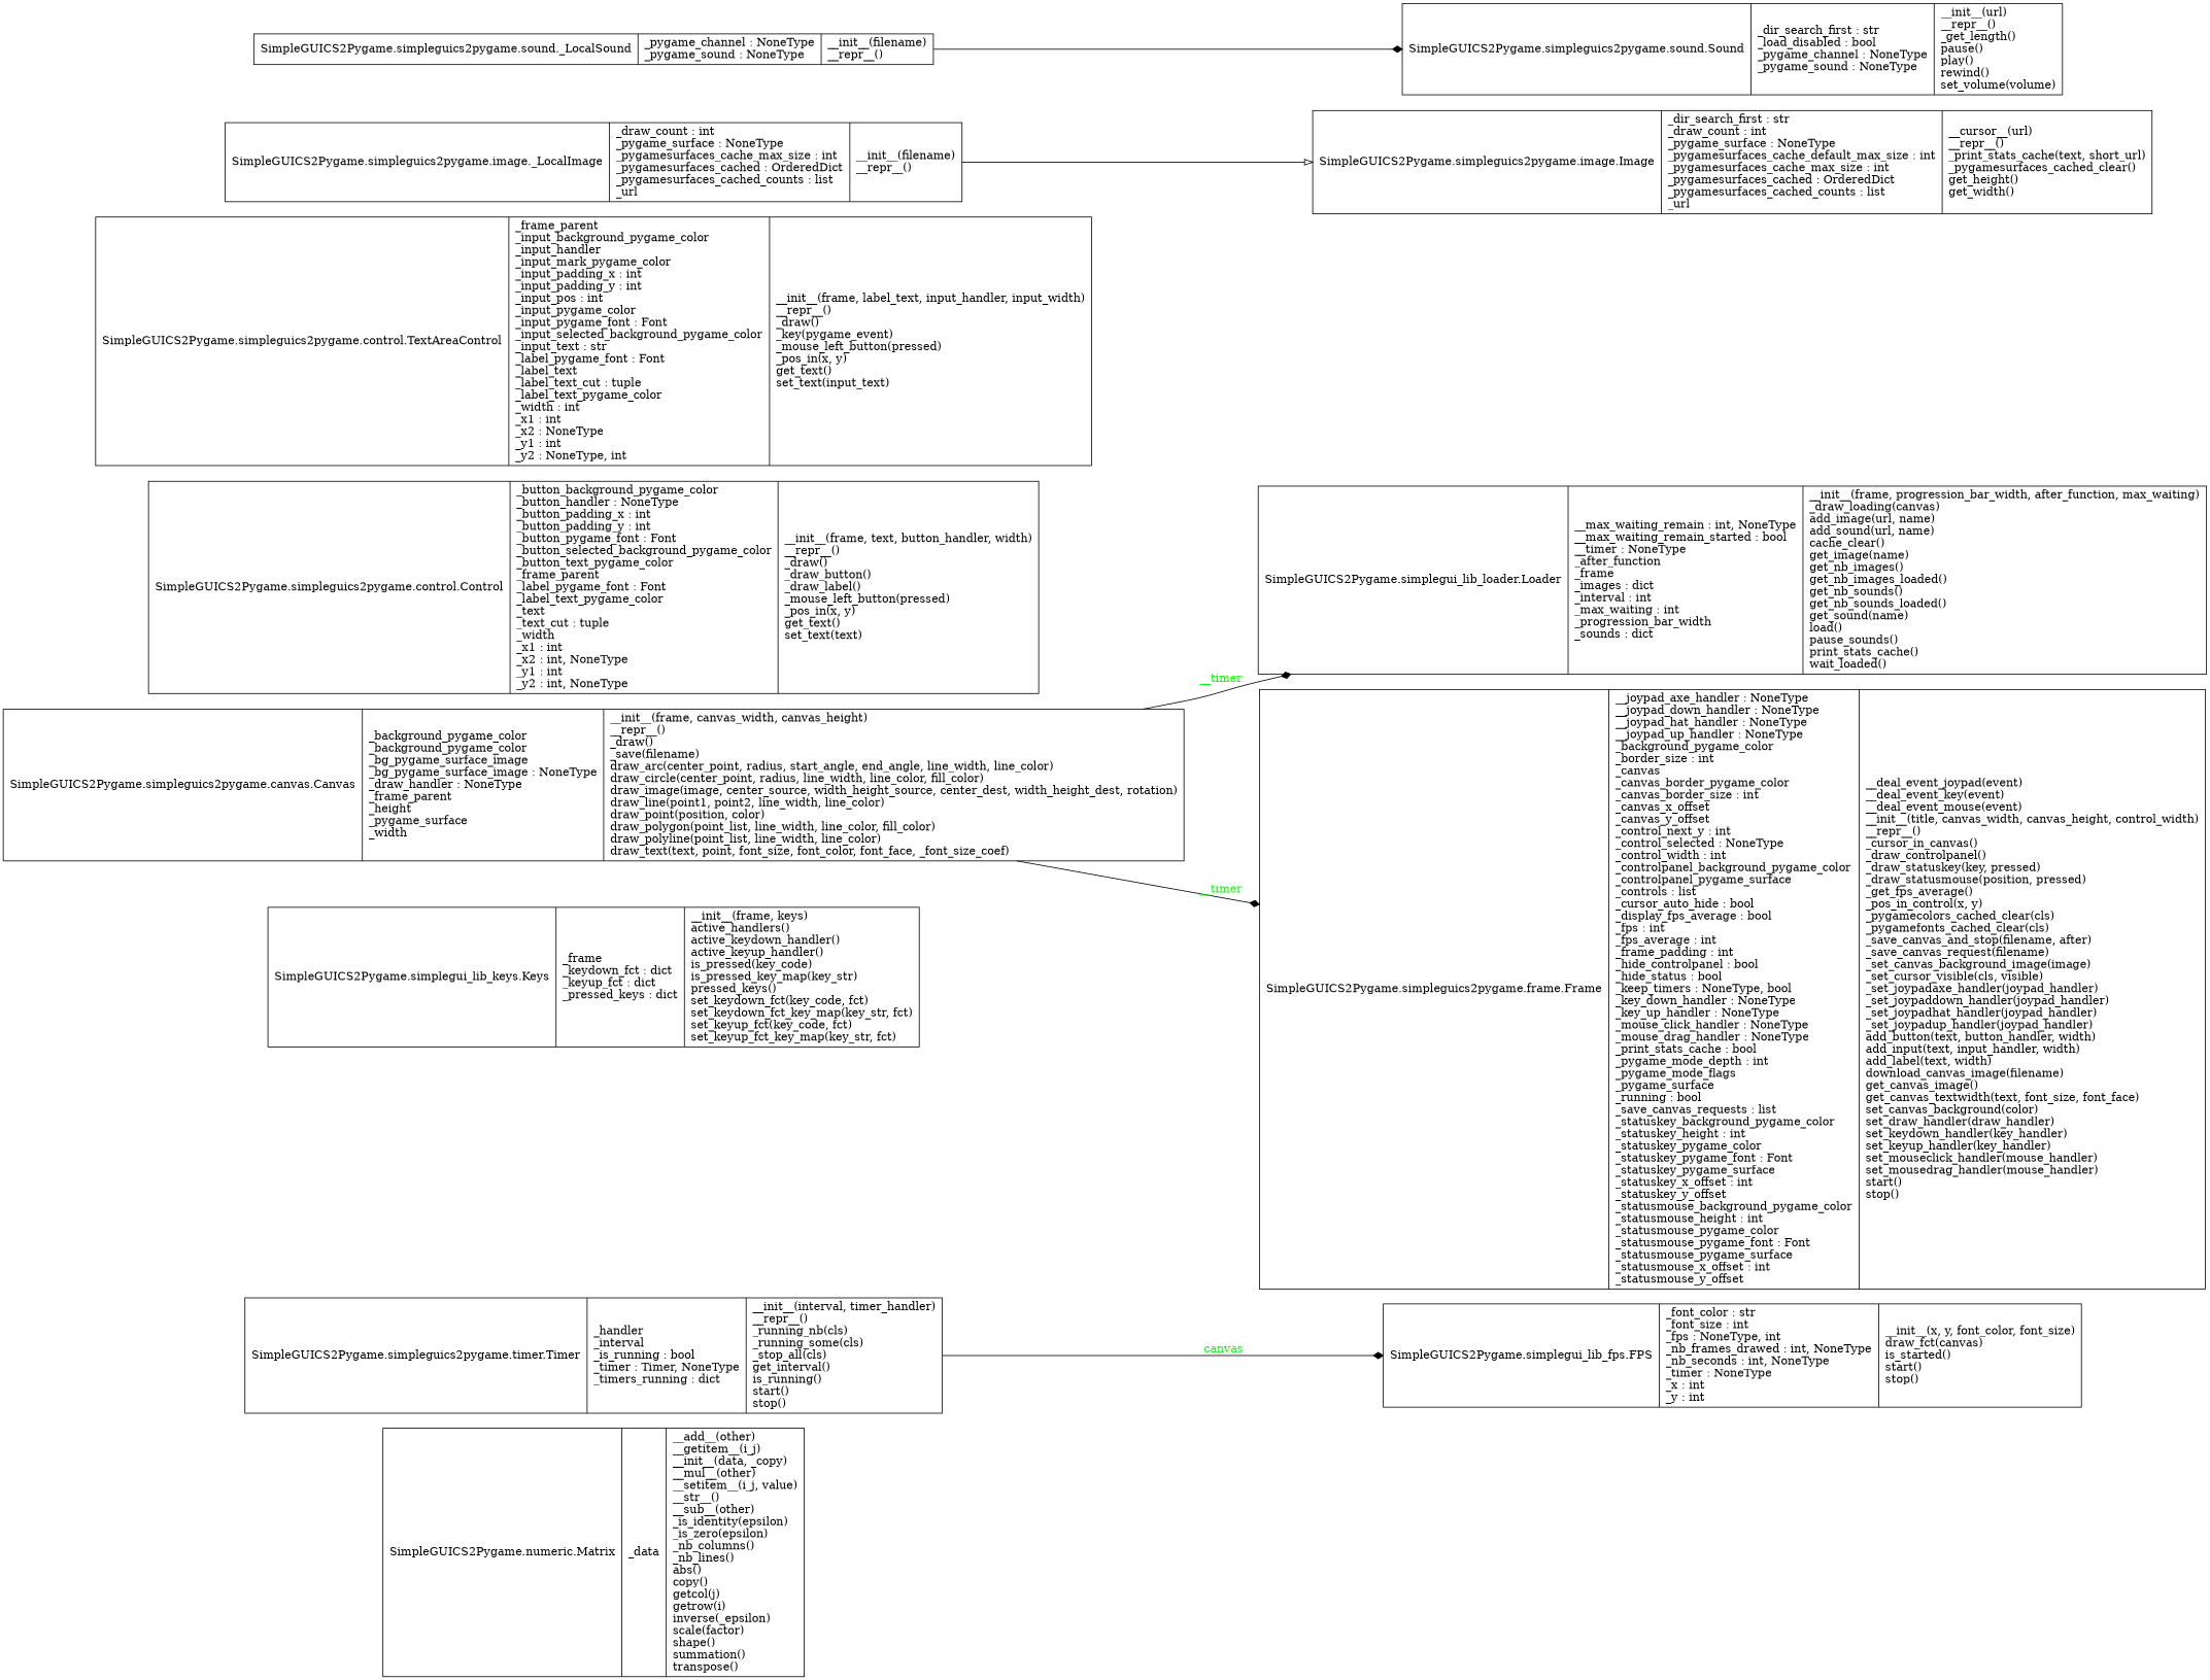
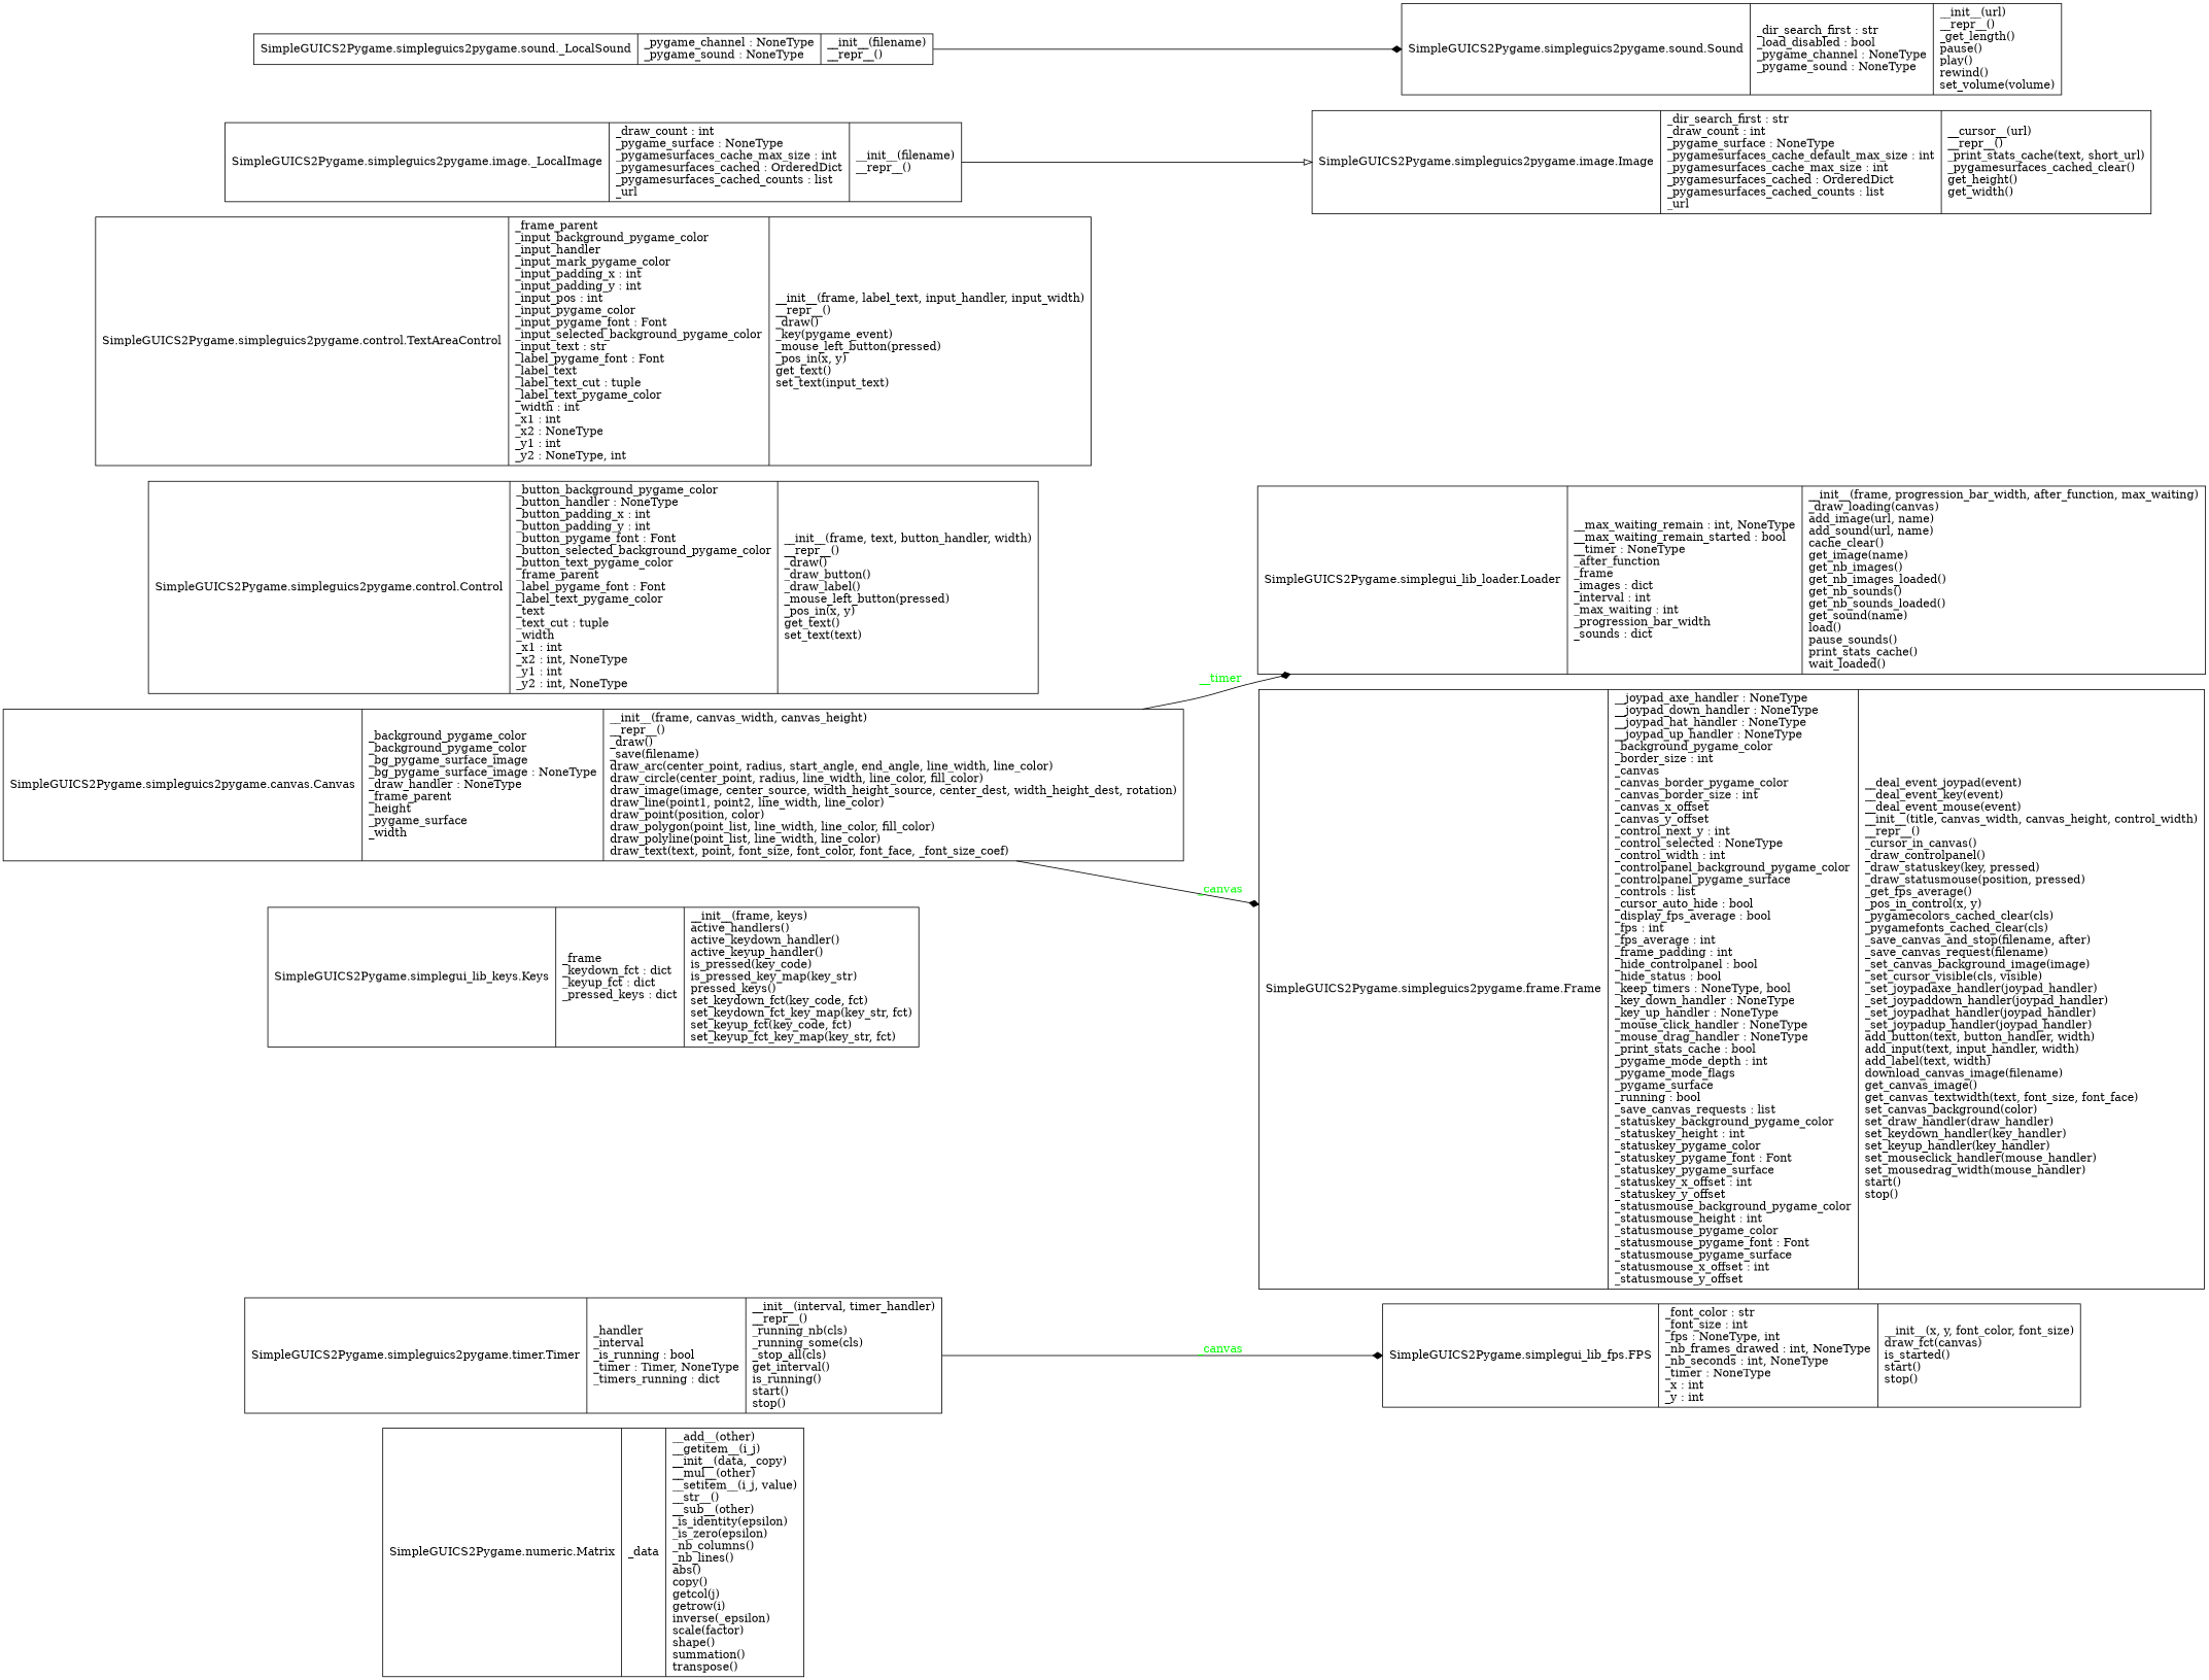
  digraph {
    rankdir=LR
    node [shape=record]
    edge [arrowhead=diamond arrowtail=none fontcolor=green style=solid]
    n1 [label="{SimpleGUICS2Pygame.numeric.Matrix|_data\l|__add__(other)\l__getitem__(i_j)\l__init__(data, _copy)\l__mul__(other)\l__setitem__(i_j, value)\l__str__()\l__sub__(other)\l_is_identity(epsilon)\l_is_zero(epsilon)\l_nb_columns()\l_nb_lines()\labs()\lcopy()\lgetcol(j)\lgetrow(i)\linverse(_epsilon)\lscale(factor)\lshape()\lsummation()\ltranspose()\l}"]
    n2 [label="{SimpleGUICS2Pygame.simplegui_lib_fps.FPS|_font_color : str\l_font_size : int\l_fps : NoneType, int\l_nb_frames_drawed : int, NoneType\l_nb_seconds : int, NoneType\l_timer : NoneType\l_x : int\l_y : int\l|__init__(x, y, font_color, font_size)\ldraw_fct(canvas)\lis_started()\lstart()\lstop()\l}"]
    n3 [label="{SimpleGUICS2Pygame.simplegui_lib_keys.Keys|_frame\l_keydown_fct : dict\l_keyup_fct : dict\l_pressed_keys : dict\l|__init__(frame, keys)\lactive_handlers()\lactive_keydown_handler()\lactive_keyup_handler()\lis_pressed(key_code)\lis_pressed_key_map(key_str)\lpressed_keys()\lset_keydown_fct(key_code, fct)\lset_keydown_fct_key_map(key_str, fct)\lset_keyup_fct(key_code, fct)\lset_keyup_fct_key_map(key_str, fct)\l}"]
    n4 [label="{SimpleGUICS2Pygame.simplegui_lib_loader.Loader|__max_waiting_remain : int, NoneType\l__max_waiting_remain_started : bool\l__timer : NoneType\l_after_function\l_frame\l_images : dict\l_interval : int\l_max_waiting : int\l_progression_bar_width\l_sounds : dict\l|__init__(frame, progression_bar_width, after_function, max_waiting)\l_draw_loading(canvas)\ladd_image(url, name)\ladd_sound(url, name)\lcache_clear()\lget_image(name)\lget_nb_images()\lget_nb_images_loaded()\lget_nb_sounds()\lget_nb_sounds_loaded()\lget_sound(name)\lload()\lpause_sounds()\lprint_stats_cache()\lwait_loaded()\l}"]
    n5 [label="{SimpleGUICS2Pygame.simpleguics2pygame.canvas.Canvas|_background_pygame_color\l_background_pygame_color\l_bg_pygame_surface_image\l_bg_pygame_surface_image : NoneType\l_draw_handler : NoneType\l_frame_parent\l_height\l_pygame_surface\l_width\l|__init__(frame, canvas_width, canvas_height)\l__repr__()\l_draw()\l_save(filename)\ldraw_arc(center_point, radius, start_angle, end_angle, line_width, line_color)\ldraw_circle(center_point, radius, line_width, line_color, fill_color)\ldraw_image(image, center_source, width_height_source, center_dest, width_height_dest, rotation)\ldraw_line(point1, point2, line_width, line_color)\ldraw_point(position, color)\ldraw_polygon(point_list, line_width, line_color, fill_color)\ldraw_polyline(point_list, line_width, line_color)\ldraw_text(text, point, font_size, font_color, font_face, _font_size_coef)\l}"]
-   n6 [label="{SimpleGUICS2Pygame.simpleguics2pygame.frame.Frame|__joypad_axe_handler : NoneType\l__joypad_down_handler : NoneType\l__joypad_hat_handler : NoneType\l__joypad_up_handler : NoneType\l_background_pygame_color\l_border_size : int\l_canvas\l_canvas_border_pygame_color\l_canvas_border_size : int\l_canvas_x_offset\l_canvas_y_offset\l_control_next_y : int\l_control_selected : NoneType\l_control_width : int\l_controlpanel_background_pygame_color\l_controlpanel_pygame_surface\l_controls : list\l_cursor_auto_hide : bool\l_display_fps_average : bool\l_fps : int\l_fps_average : int\l_frame_padding : int\l_hide_controlpanel : bool\l_hide_status : bool\l_keep_timers : NoneType, bool\l_key_down_handler : NoneType\l_key_up_handler : NoneType\l_mouse_click_handler : NoneType\l_mouse_drag_handler : NoneType\l_print_stats_cache : bool\l_pygame_mode_depth : int\l_pygame_mode_flags\l_pygame_surface\l_running : bool\l_save_canvas_requests : list\l_statuskey_background_pygame_color\l_statuskey_height : int\l_statuskey_pygame_color\l_statuskey_pygame_font : Font\l_statuskey_pygame_surface\l_statuskey_x_offset : int\l_statuskey_y_offset\l_statusmouse_background_pygame_color\l_statusmouse_height : int\l_statusmouse_pygame_color\l_statusmouse_pygame_font : Font\l_statusmouse_pygame_surface\l_statusmouse_x_offset : int\l_statusmouse_y_offset\l|__deal_event_joypad(event)\l__deal_event_key(event)\l__deal_event_mouse(event)\l__init__(title, canvas_width, canvas_height, control_width)\l__repr__()\l_cursor_in_canvas()\l_draw_controlpanel()\l_draw_statuskey(key, pressed)\l_draw_statusmouse(position, pressed)\l_get_fps_average()\l_pos_in_control(x, y)\l_pygamecolors_cached_clear(cls)\l_pygamefonts_cached_clear(cls)\l_save_canvas_and_stop(filename, after)\l_save_canvas_request(filename)\l_set_canvas_background_image(image)\l_set_cursor_visible(cls, visible)\l_set_joypadaxe_handler(joypad_handler)\l_set_joypaddown_handler(joypad_handler)\l_set_joypadhat_handler(joypad_handler)\l_set_joypadup_handler(joypad_handler)\ladd_button(text, button_handler, width)\ladd_input(text, input_handler, width)\ladd_label(text, width)\ldownload_canvas_image(filename)\lget_canvas_image()\lget_canvas_textwidth(text, font_size, font_face)\lset_canvas_background(color)\lset_draw_handler(draw_handler)\lset_keydown_handler(key_handler)\lset_keyup_handler(key_handler)\lset_mouseclick_handler(mouse_handler)\lset_mousedrag_handler(mouse_handler)\lstart()\lstop()\l}"]
+   n6 [label="{SimpleGUICS2Pygame.simpleguics2pygame.frame.Frame|__joypad_axe_handler : NoneType\l__joypad_down_handler : NoneType\l__joypad_hat_handler : NoneType\l__joypad_up_handler : NoneType\l_background_pygame_color\l_border_size : int\l_canvas\l_canvas_border_pygame_color\l_canvas_border_size : int\l_canvas_x_offset\l_canvas_y_offset\l_control_next_y : int\l_control_selected : NoneType\l_control_width : int\l_controlpanel_background_pygame_color\l_controlpanel_pygame_surface\l_controls : list\l_cursor_auto_hide : bool\l_display_fps_average : bool\l_fps : int\l_fps_average : int\l_frame_padding : int\l_hide_controlpanel : bool\l_hide_status : bool\l_keep_timers : NoneType, bool\l_key_down_handler : NoneType\l_key_up_handler : NoneType\l_mouse_click_handler : NoneType\l_mouse_drag_handler : NoneType\l_print_stats_cache : bool\l_pygame_mode_depth : int\l_pygame_mode_flags\l_pygame_surface\l_running : bool\l_save_canvas_requests : list\l_statuskey_background_pygame_color\l_statuskey_height : int\l_statuskey_pygame_color\l_statuskey_pygame_font : Font\l_statuskey_pygame_surface\l_statuskey_x_offset : int\l_statuskey_y_offset\l_statusmouse_background_pygame_color\l_statusmouse_height : int\l_statusmouse_pygame_color\l_statusmouse_pygame_font : Font\l_statusmouse_pygame_surface\l_statusmouse_x_offset : int\l_statusmouse_y_offset\l|__deal_event_joypad(event)\l__deal_event_key(event)\l__deal_event_mouse(event)\l__init__(title, canvas_width, canvas_height, control_width)\l__repr__()\l_cursor_in_canvas()\l_draw_controlpanel()\l_draw_statuskey(key, pressed)\l_draw_statusmouse(position, pressed)\l_get_fps_average()\l_pos_in_control(x, y)\l_pygamecolors_cached_clear(cls)\l_pygamefonts_cached_clear(cls)\l_save_canvas_and_stop(filename, after)\l_save_canvas_request(filename)\l_set_canvas_background_image(image)\l_set_cursor_visible(cls, visible)\l_set_joypadaxe_handler(joypad_handler)\l_set_joypaddown_handler(joypad_handler)\l_set_joypadhat_handler(joypad_handler)\l_set_joypadup_handler(joypad_handler)\ladd_button(text, button_handler, width)\ladd_input(text, input_handler, width)\ladd_label(text, width)\ldownload_canvas_image(filename)\lget_canvas_image()\lget_canvas_textwidth(text, font_size, font_face)\lset_canvas_background(color)\lset_draw_handler(draw_handler)\lset_keydown_handler(key_handler)\lset_keyup_handler(key_handler)\lset_mouseclick_handler(mouse_handler)\lset_mousedrag_width(mouse_handler)\lstart()\lstop()\l}"]
    n7 [label="{SimpleGUICS2Pygame.simpleguics2pygame.control.Control|_button_background_pygame_color\l_button_handler : NoneType\l_button_padding_x : int\l_button_padding_y : int\l_button_pygame_font : Font\l_button_selected_background_pygame_color\l_button_text_pygame_color\l_frame_parent\l_label_pygame_font : Font\l_label_text_pygame_color\l_text\l_text_cut : tuple\l_width\l_x1 : int\l_x2 : int, NoneType\l_y1 : int\l_y2 : int, NoneType\l|__init__(frame, text, button_handler, width)\l__repr__()\l_draw()\l_draw_button()\l_draw_label()\l_mouse_left_button(pressed)\l_pos_in(x, y)\lget_text()\lset_text(text)\l}"]
    n8 [label="{SimpleGUICS2Pygame.simpleguics2pygame.control.TextAreaControl|_frame_parent\l_input_background_pygame_color\l_input_handler\l_input_mark_pygame_color\l_input_padding_x : int\l_input_padding_y : int\l_input_pos : int\l_input_pygame_color\l_input_pygame_font : Font\l_input_selected_background_pygame_color\l_input_text : str\l_label_pygame_font : Font\l_label_text\l_label_text_cut : tuple\l_label_text_pygame_color\l_width : int\l_x1 : int\l_x2 : NoneType\l_y1 : int\l_y2 : NoneType, int\l|__init__(frame, label_text, input_handler, input_width)\l__repr__()\l_draw()\l_key(pygame_event)\l_mouse_left_button(pressed)\l_pos_in(x, y)\lget_text()\lset_text(input_text)\l}"]
    n9 [label="{SimpleGUICS2Pygame.simpleguics2pygame.image.Image|_dir_search_first : str\l_draw_count : int\l_pygame_surface : NoneType\l_pygamesurfaces_cache_default_max_size : int\l_pygamesurfaces_cache_max_size : int\l_pygamesurfaces_cached : OrderedDict\l_pygamesurfaces_cached_counts : list\l_url\l|__cursor__(url)\l__repr__()\l_print_stats_cache(text, short_url)\l_pygamesurfaces_cached_clear()\lget_height()\lget_width()\l}"]
    n10 [label="{SimpleGUICS2Pygame.simpleguics2pygame.image._LocalImage|_draw_count : int\l_pygame_surface : NoneType\l_pygamesurfaces_cache_max_size : int\l_pygamesurfaces_cached : OrderedDict\l_pygamesurfaces_cached_counts : list\l_url\l|__init__(filename)\l__repr__()\l}"]
    n11 [label="{SimpleGUICS2Pygame.simpleguics2pygame.sound.Sound|_dir_search_first : str\l_load_disabled : bool\l_pygame_channel : NoneType\l_pygame_sound : NoneType\l|__init__(url)\l__repr__()\l_get_length()\lpause()\lplay()\lrewind()\lset_volume(volume)\l}"]
    n12 [label="{SimpleGUICS2Pygame.simpleguics2pygame.sound._LocalSound|_pygame_channel : NoneType\l_pygame_sound : NoneType\l|__init__(filename)\l__repr__()\l}"]
    n13 [label="{SimpleGUICS2Pygame.simpleguics2pygame.timer.Timer|_handler\l_interval\l_is_running : bool\l_timer : Timer, NoneType\l_timers_running : dict\l|__init__(interval, timer_handler)\l__repr__()\l_running_nb(cls)\l_running_some(cls)\l_stop_all(cls)\lget_interval()\lis_running()\lstart()\lstop()\l}"]
    n5 -> n4 [label=__timer]
-   n5 -> n6 [label=__timer]
+   n5 -> n6 [label=_canvas]
    n10 -> n9 [arrowhead=empty fontcolor="" style=""]
    n12 -> n11 [fontcolor="" style=""]
    n13 -> n2 [label=_canvas]
  }
